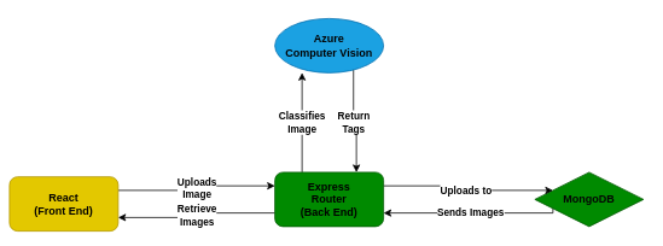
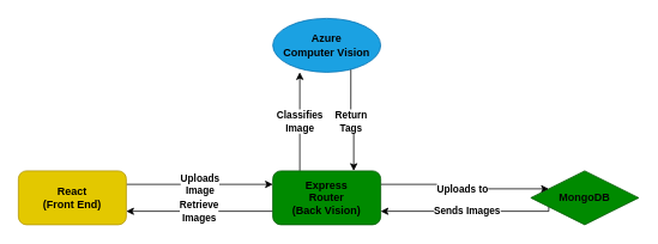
  <mxCell id="0" />
  <mxCell id="1" parent="0" />
  <mxCell id="2" value="Uploads&lt;br&gt;Image" style="edgeStyle=orthogonalEdgeStyle;rounded=0;orthogonalLoop=1;jettySize=auto;html=1;entryX=0;entryY=0.25;entryDx=0;entryDy=0;exitX=1;exitY=0.25;exitDx=0;exitDy=0;fontStyle=1" parent="1" source="3" target="9" edge="1"><mxGeometry relative="1" as="geometry" /></mxCell>
- <mxCell id="3" value="React&lt;br&gt;(Front End)" style="rounded=1;whiteSpace=wrap;html=1;fillColor=#e3c800;strokeColor=#B09500;fontColor=#000000;fontStyle=1" parent="1" vertex="1"><mxGeometry x="10" y="195" width="120" height="60" as="geometry" /></mxCell>
+ <mxCell id="3" value="React&lt;br&gt;(Front End)" style="rounded=1;whiteSpace=wrap;html=1;fillColor=#e3c800;strokeColor=#B09500;fontColor=#000000;fontStyle=1" parent="1" vertex="1"><mxGeometry x="20" y="190" width="120" height="60" as="geometry" /></mxCell>
  <mxCell id="4" value="Sends Images" style="edgeStyle=orthogonalEdgeStyle;rounded=0;orthogonalLoop=1;jettySize=auto;html=1;entryX=1;entryY=0.75;entryDx=0;entryDy=0;exitX=0;exitY=0.75;exitDx=0;exitDy=0;fontStyle=1" parent="1" source="5" target="9" edge="1"><mxGeometry relative="1" as="geometry"><Array as="points"><mxPoint x="523" y="235" /><mxPoint x="523" y="235" /></Array></mxGeometry></mxCell>
  <mxCell id="5" value="MongoDB" style="rhombus;whiteSpace=wrap;html=1;fillColor=#008a00;fontStyle=1;strokeColor=#005700;fontColor=#050505;" parent="1" vertex="1"><mxGeometry x="590" y="190" width="120" height="60" as="geometry" /></mxCell>
  <mxCell id="6" value="Uploads to" style="edgeStyle=orthogonalEdgeStyle;rounded=0;orthogonalLoop=1;jettySize=auto;html=1;entryX=0;entryY=0.25;entryDx=0;entryDy=0;exitX=1;exitY=0.25;exitDx=0;exitDy=0;fontStyle=1" parent="1" source="9" target="5" edge="1"><mxGeometry relative="1" as="geometry" /></mxCell>
  <mxCell id="7" value="Retrieve&lt;br&gt;Images" style="edgeStyle=orthogonalEdgeStyle;rounded=0;orthogonalLoop=1;jettySize=auto;html=1;entryX=1;entryY=0.75;entryDx=0;entryDy=0;exitX=0;exitY=0.75;exitDx=0;exitDy=0;fontStyle=1" parent="1" source="9" target="3" edge="1"><mxGeometry relative="1" as="geometry" /></mxCell>
  <mxCell id="8" value="Classifies&lt;br&gt;Image" style="edgeStyle=orthogonalEdgeStyle;rounded=0;orthogonalLoop=1;jettySize=auto;html=1;entryX=0.25;entryY=1;entryDx=0;entryDy=0;entryPerimeter=0;exitX=0.25;exitY=0;exitDx=0;exitDy=0;fontStyle=1" parent="1" target="11" edge="1" source="9"><mxGeometry relative="1" as="geometry"><mxPoint x="333" y="12" as="targetPoint" /><mxPoint x="333" y="70" as="sourcePoint" /></mxGeometry></mxCell>
- <mxCell id="9" value="Express&lt;br&gt;Router&lt;br&gt;(Back End)" style="rounded=1;whiteSpace=wrap;html=1;fillColor=#008a00;fontStyle=1;strokeColor=#005700;fontColor=#000000;" parent="1" vertex="1"><mxGeometry x="303" y="190" width="120" height="60" as="geometry" /></mxCell>
+ <mxCell id="9" value="Express&lt;br&gt;Router&lt;br&gt;(Back Vision)" style="rounded=1;whiteSpace=wrap;html=1;fillColor=#008a00;fontStyle=1;strokeColor=#005700;fontColor=#000000;" parent="1" vertex="1"><mxGeometry x="303" y="190" width="120" height="60" as="geometry" /></mxCell>
  <mxCell id="10" value="Return &lt;br&gt;Tags" style="edgeStyle=orthogonalEdgeStyle;rounded=0;orthogonalLoop=1;jettySize=auto;html=1;exitX=0.75;exitY=1;exitDx=0;exitDy=0;entryX=0.75;entryY=0;entryDx=0;entryDy=0;fontStyle=1" parent="1" source="11" edge="1" target="9"><mxGeometry relative="1" as="geometry"><mxPoint x="393" y="70" as="targetPoint" /></mxGeometry></mxCell>
  <mxCell id="11" value="Azure&lt;br&gt;Computer Vision" style="ellipse;whiteSpace=wrap;html=1;fillColor=#1ba1e2;strokeColor=#006EAF;fontColor=#030202;fontStyle=1;" parent="1" vertex="1"><mxGeometry x="303" y="20" width="120" height="60" as="geometry" /></mxCell>
